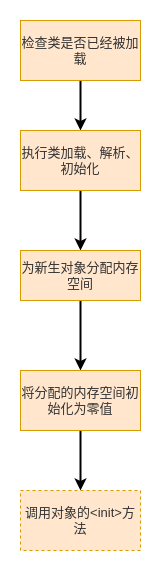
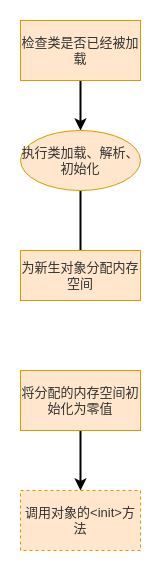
  <mxCell id="0" />
  <mxCell id="1" parent="0" />
  <mxCell id="2" style="edgeStyle=orthogonalEdgeStyle;rounded=0;orthogonalLoop=1;jettySize=auto;html=1;exitX=0.5;exitY=1;exitDx=0;exitDy=0;entryX=0.5;entryY=0;entryDx=0;entryDy=0;strokeWidth=2;" edge="1" parent="1" source="3" target="5"><mxGeometry relative="1" as="geometry" /></mxCell>
  <mxCell id="3" value="&lt;span style=&quot;color: rgb(50 , 50 , 50) ; font-size: 13px ; background-color: rgba(255 , 255 , 255 , 0.01)&quot;&gt;检查类是否已经被加载&lt;/span&gt;" style="rounded=0;whiteSpace=wrap;html=1;fillColor=#ffe6cc;strokeColor=#d79b00;" vertex="1" parent="1"><mxGeometry x="20" y="20" width="120" height="60" as="geometry" /></mxCell>
- <mxCell id="4" style="edgeStyle=orthogonalEdgeStyle;rounded=0;orthogonalLoop=1;jettySize=auto;html=1;exitX=0.5;exitY=1;exitDx=0;exitDy=0;strokeWidth=2;" edge="1" parent="1" source="5" target="7"><mxGeometry relative="1" as="geometry" /></mxCell>
- <mxCell id="5" value="&lt;span style=&quot;color: rgb(50 , 50 , 50) ; font-size: 13px ; background-color: rgba(255 , 255 , 255 , 0.01)&quot;&gt;执行类加载、解析、初始化&lt;/span&gt;" style="rounded=0;whiteSpace=wrap;html=1;fillColor=#ffe6cc;strokeColor=#d79b00;" vertex="1" parent="1"><mxGeometry x="20" y="130" width="120" height="60" as="geometry" /></mxCell>
- <mxCell id="6" style="edgeStyle=orthogonalEdgeStyle;rounded=0;orthogonalLoop=1;jettySize=auto;html=1;exitX=0.5;exitY=1;exitDx=0;exitDy=0;strokeWidth=2;" edge="1" parent="1" source="7" target="9"><mxGeometry relative="1" as="geometry" /></mxCell>
+ <mxCell id="4" style="edgeStyle=orthogonalEdgeStyle;rounded=0;orthogonalLoop=1;jettySize=auto;html=1;exitX=0.5;exitY=1;exitDx=0;exitDy=0;strokeWidth=2;endArrow=none;" edge="1" parent="1" source="5" target="7"><mxGeometry relative="1" as="geometry" /></mxCell>
+ <mxCell id="5" value="&lt;span style=&quot;color: rgb(50 , 50 , 50) ; font-size: 13px ; background-color: rgba(255 , 255 , 255 , 0.01)&quot;&gt;执行类加载、解析、初始化&lt;/span&gt;" style="ellipse;whiteSpace=wrap;html=1;fillColor=#ffe6cc;strokeColor=#d79b00;" vertex="1" parent="1"><mxGeometry x="20" y="130" width="120" height="60" as="geometry" /></mxCell>
  <mxCell id="7" value="&lt;span style=&quot;color: rgb(50 , 50 , 50) ; font-size: 13px ; background-color: rgba(255 , 255 , 255 , 0.01)&quot;&gt;为新生对象分配内存空间&lt;/span&gt;" style="rounded=0;whiteSpace=wrap;html=1;fillColor=#ffe6cc;strokeColor=#d79b00;" vertex="1" parent="1"><mxGeometry x="20" y="250" width="120" height="50" as="geometry" /></mxCell>
  <mxCell id="8" style="edgeStyle=orthogonalEdgeStyle;rounded=0;orthogonalLoop=1;jettySize=auto;html=1;exitX=0.5;exitY=1;exitDx=0;exitDy=0;entryX=0.5;entryY=0;entryDx=0;entryDy=0;strokeWidth=2;" edge="1" parent="1" source="9" target="10"><mxGeometry relative="1" as="geometry" /></mxCell>
  <mxCell id="9" value="&lt;span style=&quot;color: rgb(50 , 50 , 50) ; font-size: 13px ; background-color: rgba(255 , 255 , 255 , 0.01)&quot;&gt;将分配的内存空间初始化为零值&lt;/span&gt;" style="rounded=0;whiteSpace=wrap;html=1;fillColor=#ffe6cc;strokeColor=#d79b00;" vertex="1" parent="1"><mxGeometry x="20" y="370" width="120" height="60" as="geometry" /></mxCell>
  <mxCell id="10" value="&lt;span style=&quot;color: rgb(50 , 50 , 50) ; font-size: 13px ; background-color: rgba(255 , 255 , 255 , 0.01)&quot;&gt;调用对象的&amp;lt;init&amp;gt;方法&lt;/span&gt;" style="rounded=0;whiteSpace=wrap;html=1;fillColor=#ffe6cc;strokeColor=#d79b00;dashed=1;" vertex="1" parent="1"><mxGeometry x="20" y="490" width="120" height="60" as="geometry" /></mxCell>
